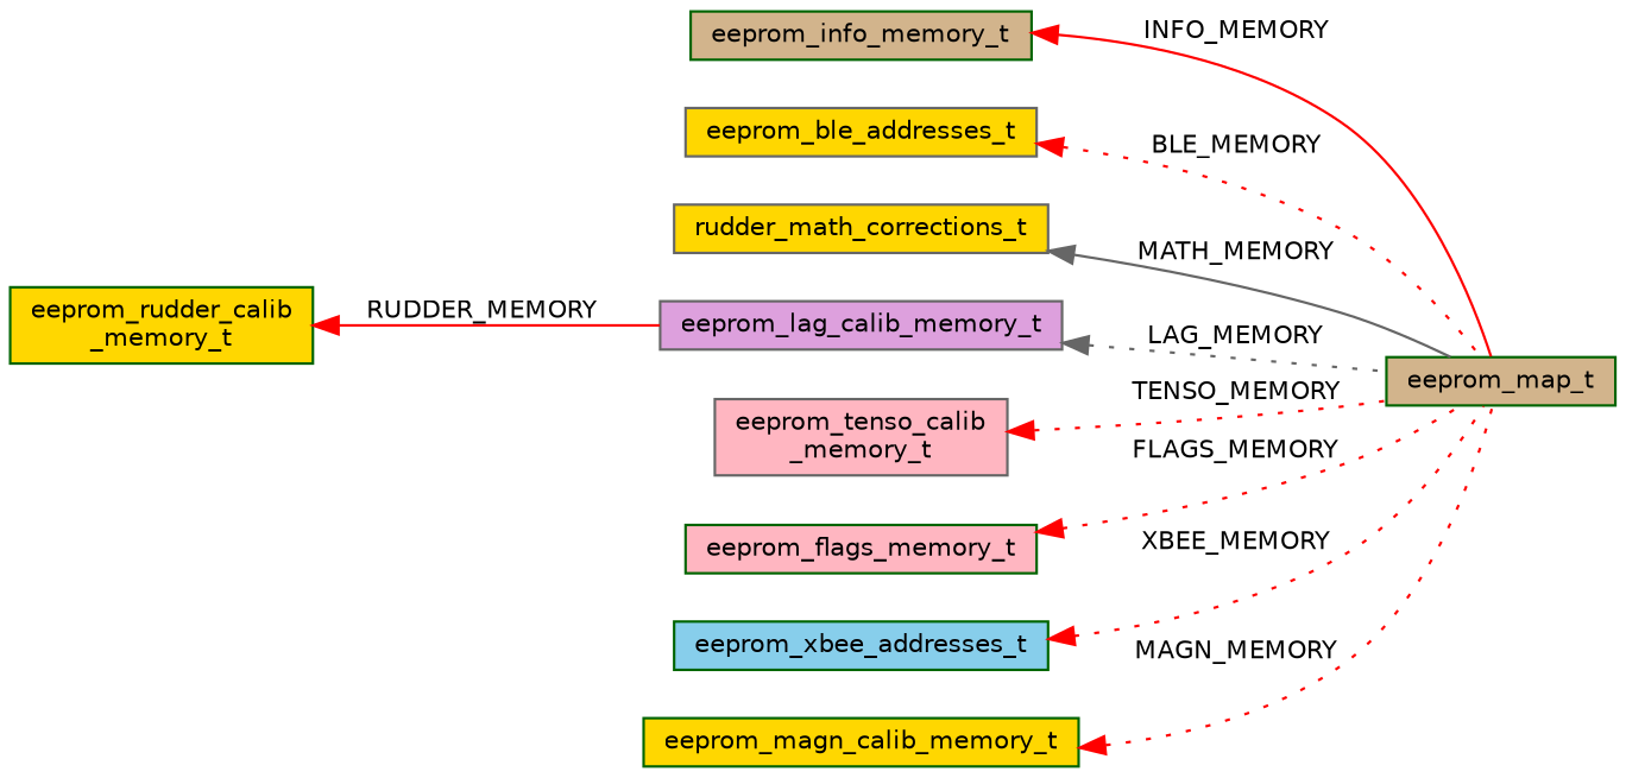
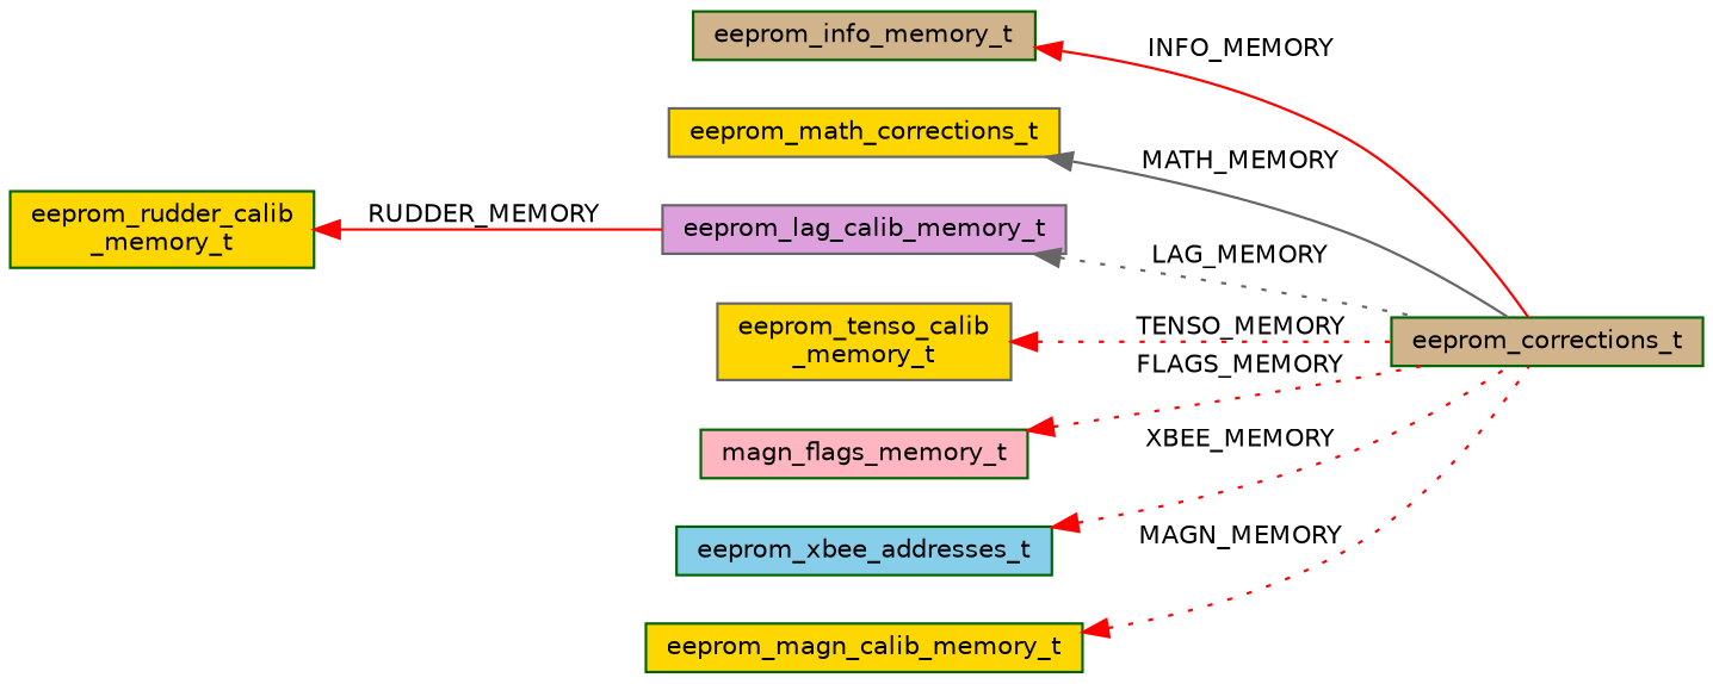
  digraph {
    rankdir=LR
    node [color=darkgreen fillcolor=gold fontname=Helvetica fontsize=10 shape=record style=filled]
    edge [color=red dir=back fontname=Helvetica fontsize=10 labelfontname=Helvetica labelfontsize=10 style=dotted]
-   n1 [fillcolor=tan fontcolor=black height=0.2 label=eeprom_map_t width=0.4]
+   n1 [fillcolor=tan fontcolor=black height=0.2 label=eeprom_corrections_t width=0.4]
    n2 [fillcolor=tan height=0.2 label=eeprom_info_memory_t width=0.4]
-   n3 [color=gray40 height=0.2 label=eeprom_ble_addresses_t width=0.4]
-   n4 [color=gray40 height=0.2 label=rudder_math_corrections_t width=0.4]
+   n4 [color=gray40 height=0.2 label=eeprom_math_corrections_t width=0.4]
    n5 [color=gray40 fillcolor=plum height=0.2 label=eeprom_lag_calib_memory_t width=0.4]
    n6 [height=0.2 label="eeprom_rudder_calib\l_memory_t" width=0.4]
-   n7 [color=gray40 fillcolor=lightpink height=0.2 label="eeprom_tenso_calib\l_memory_t" width=0.4]
-   n8 [fillcolor=lightpink height=0.2 label=eeprom_flags_memory_t width=0.4]
+   n7 [color=gray40 height=0.2 label="eeprom_tenso_calib\l_memory_t" width=0.4]
+   n8 [fillcolor=lightpink height=0.2 label=magn_flags_memory_t width=0.4]
    n9 [fillcolor=skyblue height=0.2 label=eeprom_xbee_addresses_t width=0.4]
    n10 [height=0.2 label=eeprom_magn_calib_memory_t width=0.4]
    n2 -> n1 [label=" INFO_MEMORY" style=solid]
-   n3 -> n1 [label=" BLE_MEMORY"]
    n4 -> n1 [color=gray40 label=" MATH_MEMORY" style=solid]
    n5 -> n1 [color=gray40 label=" LAG_MEMORY"]
    n6 -> n5 [label=" RUDDER_MEMORY" style=solid]
    n7 -> n1 [label=" TENSO_MEMORY"]
    n8 -> n1 [label=" FLAGS_MEMORY"]
    n9 -> n1 [label=" XBEE_MEMORY"]
    n10 -> n1 [label=" MAGN_MEMORY"]
  }
